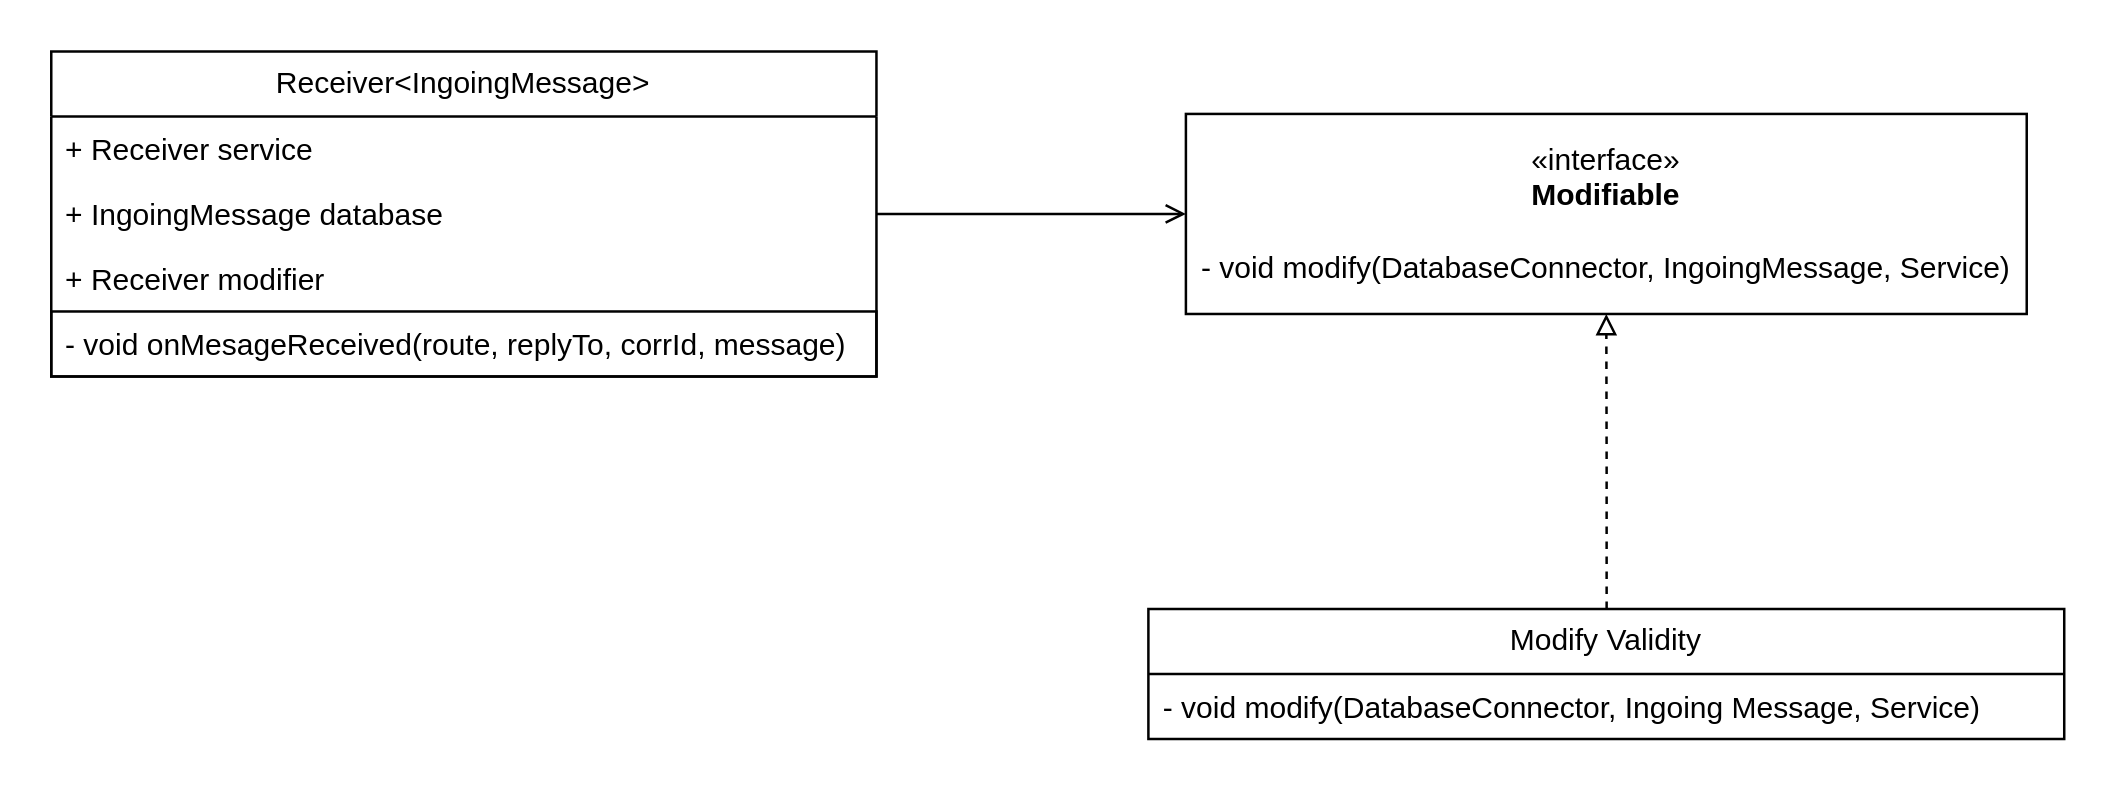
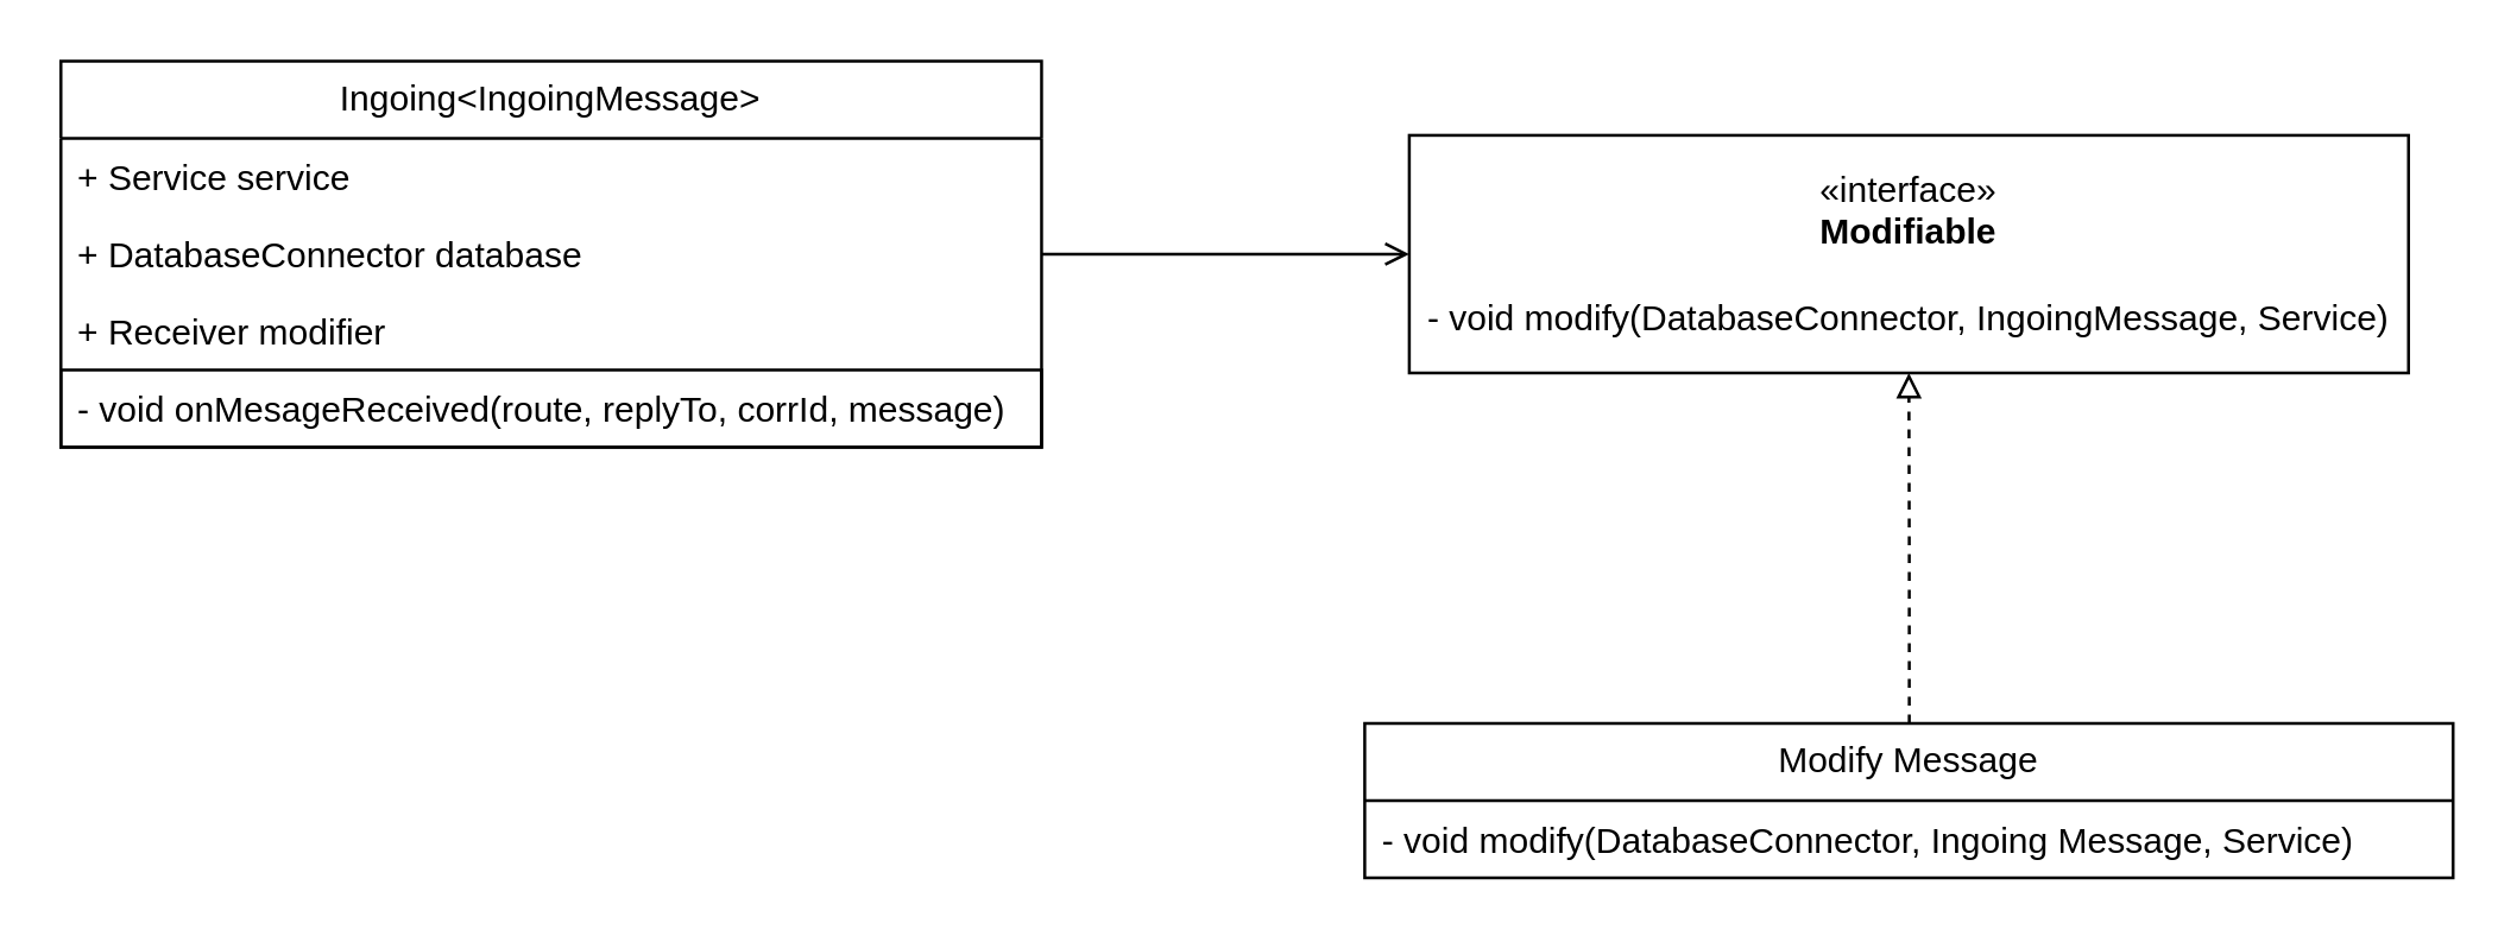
  <mxCell id="0" />
  <mxCell id="1" parent="0" />
  <mxCell id="2" style="edgeStyle=orthogonalEdgeStyle;rounded=0;orthogonalLoop=1;jettySize=auto;html=1;entryX=0;entryY=0.5;entryDx=0;entryDy=0;endArrow=open;endFill=0;" edge="1" parent="1" source="3" target="8"><mxGeometry relative="1" as="geometry" /></mxCell>
- <mxCell id="3" value="Receiver&amp;lt;IngoingMessage&amp;gt;" style="swimlane;fontStyle=0;childLayout=stackLayout;horizontal=1;startSize=26;fillColor=none;horizontalStack=0;resizeParent=1;resizeParentMax=0;resizeLast=0;collapsible=1;marginBottom=0;whiteSpace=wrap;html=1;" vertex="1" parent="1"><mxGeometry x="20" y="20" width="330" height="130" as="geometry" /></mxCell>
- <mxCell id="4" value="+ Receiver service" style="text;strokeColor=none;fillColor=none;align=left;verticalAlign=top;spacingLeft=4;spacingRight=4;overflow=hidden;rotatable=0;points=[[0,0.5],[1,0.5]];portConstraint=eastwest;whiteSpace=wrap;html=1;" vertex="1" parent="3"><mxGeometry y="26" width="330" height="26" as="geometry" /></mxCell>
- <mxCell id="5" value="+ IngoingMessage database" style="text;strokeColor=none;fillColor=none;align=left;verticalAlign=top;spacingLeft=4;spacingRight=4;overflow=hidden;rotatable=0;points=[[0,0.5],[1,0.5]];portConstraint=eastwest;whiteSpace=wrap;html=1;" vertex="1" parent="3"><mxGeometry y="52" width="330" height="26" as="geometry" /></mxCell>
+ <mxCell id="3" value="Ingoing&amp;lt;IngoingMessage&amp;gt;" style="swimlane;fontStyle=0;childLayout=stackLayout;horizontal=1;startSize=26;fillColor=none;horizontalStack=0;resizeParent=1;resizeParentMax=0;resizeLast=0;collapsible=1;marginBottom=0;whiteSpace=wrap;html=1;" vertex="1" parent="1"><mxGeometry x="20" y="20" width="330" height="130" as="geometry" /></mxCell>
+ <mxCell id="4" value="+ Service service" style="text;strokeColor=none;fillColor=none;align=left;verticalAlign=top;spacingLeft=4;spacingRight=4;overflow=hidden;rotatable=0;points=[[0,0.5],[1,0.5]];portConstraint=eastwest;whiteSpace=wrap;html=1;" vertex="1" parent="3"><mxGeometry y="26" width="330" height="26" as="geometry" /></mxCell>
+ <mxCell id="5" value="+ DatabaseConnector database" style="text;strokeColor=none;fillColor=none;align=left;verticalAlign=top;spacingLeft=4;spacingRight=4;overflow=hidden;rotatable=0;points=[[0,0.5],[1,0.5]];portConstraint=eastwest;whiteSpace=wrap;html=1;" vertex="1" parent="3"><mxGeometry y="52" width="330" height="26" as="geometry" /></mxCell>
  <mxCell id="6" value="+ Receiver modifier" style="text;strokeColor=none;fillColor=none;align=left;verticalAlign=top;spacingLeft=4;spacingRight=4;overflow=hidden;rotatable=0;points=[[0,0.5],[1,0.5]];portConstraint=eastwest;whiteSpace=wrap;html=1;" vertex="1" parent="3"><mxGeometry y="78" width="330" height="26" as="geometry" /></mxCell>
  <mxCell id="7" value="- void onMesageReceived(route, replyTo, corrId, message)" style="text;strokeColor=default;fillColor=none;align=left;verticalAlign=top;spacingLeft=4;spacingRight=4;overflow=hidden;rotatable=0;points=[[0,0.5],[1,0.5]];portConstraint=eastwest;whiteSpace=wrap;html=1;" vertex="1" parent="3"><mxGeometry y="104" width="330" height="26" as="geometry" /></mxCell>
  <mxCell id="8" value="«interface»&lt;br&gt;&lt;b&gt;Modifiable&lt;/b&gt;&lt;div style=&quot;text-align: left;&quot;&gt;&lt;br&gt;&lt;/div&gt;&lt;div style=&quot;text-align: left;&quot;&gt;- void modify(DatabaseConnector, IngoingMessage, Service)&lt;/div&gt;" style="html=1;whiteSpace=wrap;" vertex="1" parent="1"><mxGeometry x="473.75" y="45" width="336.25" height="80" as="geometry" /></mxCell>
  <mxCell id="9" style="edgeStyle=orthogonalEdgeStyle;rounded=0;orthogonalLoop=1;jettySize=auto;html=1;entryX=0.5;entryY=1;entryDx=0;entryDy=0;endArrow=block;endFill=0;dashed=1;" edge="1" parent="1" source="10" target="8"><mxGeometry relative="1" as="geometry" /></mxCell>
- <mxCell id="10" value="Modify Validity" style="swimlane;fontStyle=0;childLayout=stackLayout;horizontal=1;startSize=26;fillColor=none;horizontalStack=0;resizeParent=1;resizeParentMax=0;resizeLast=0;collapsible=1;marginBottom=0;whiteSpace=wrap;html=1;" vertex="1" parent="1"><mxGeometry x="458.75" y="243" width="366.25" height="52" as="geometry" /></mxCell>
+ <mxCell id="10" value="Modify Message" style="swimlane;fontStyle=0;childLayout=stackLayout;horizontal=1;startSize=26;fillColor=none;horizontalStack=0;resizeParent=1;resizeParentMax=0;resizeLast=0;collapsible=1;marginBottom=0;whiteSpace=wrap;html=1;" vertex="1" parent="1"><mxGeometry x="458.75" y="243" width="366.25" height="52" as="geometry" /></mxCell>
  <mxCell id="11" value="- void modify(DatabaseConnector, Ingoing Message, Service)" style="text;strokeColor=none;fillColor=none;align=left;verticalAlign=top;spacingLeft=4;spacingRight=4;overflow=hidden;rotatable=0;points=[[0,0.5],[1,0.5]];portConstraint=eastwest;whiteSpace=wrap;html=1;" vertex="1" parent="10"><mxGeometry y="26" width="366.25" height="26" as="geometry" /></mxCell>
